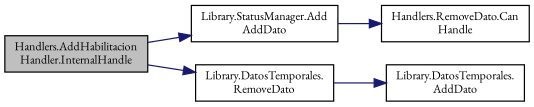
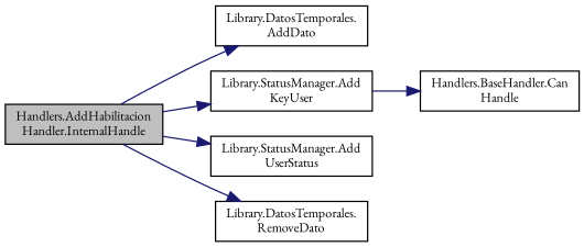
  digraph {
    fontname="EB Garamond"
    rankdir=LR
    node [color=black fillcolor=white fontname="EB Garamond" fontsize=10 shape=record style=filled]
    edge [color=midnightblue fontname="EB Garamond" fontsize=10 labelfontname=Helvetica labelfontsize=10 style=solid]
    n1 [fillcolor=grey75 fontcolor=black height=0.2 label="Handlers.AddHabilitacion\lHandler.InternalHandle" width=0.4]
    n2 [height=0.2 label="Library.DatosTemporales.\lAddDato" width=0.4]
-   n3 [height=0.2 label="Library.StatusManager.Add\lAddDato" width=0.4]
+   n3 [height=0.2 label="Library.StatusManager.Add\lKeyUser" width=0.4]
+   n4 [height=0.2 label="Library.StatusManager.Add\lUserStatus" width=0.4]
    n5 [height=0.2 label="Library.DatosTemporales.\lRemoveDato" width=0.4]
-   n6 [height=0.2 label="Handlers.RemoveDato.Can\lHandle" width=0.4]
-   n5 -> n2
+   n6 [height=0.2 label="Handlers.BaseHandler.Can\lHandle" width=0.4]
+   n1 -> n2
    n1 -> n3
+   n1 -> n4
    n1 -> n5
    n3 -> n6
  }
